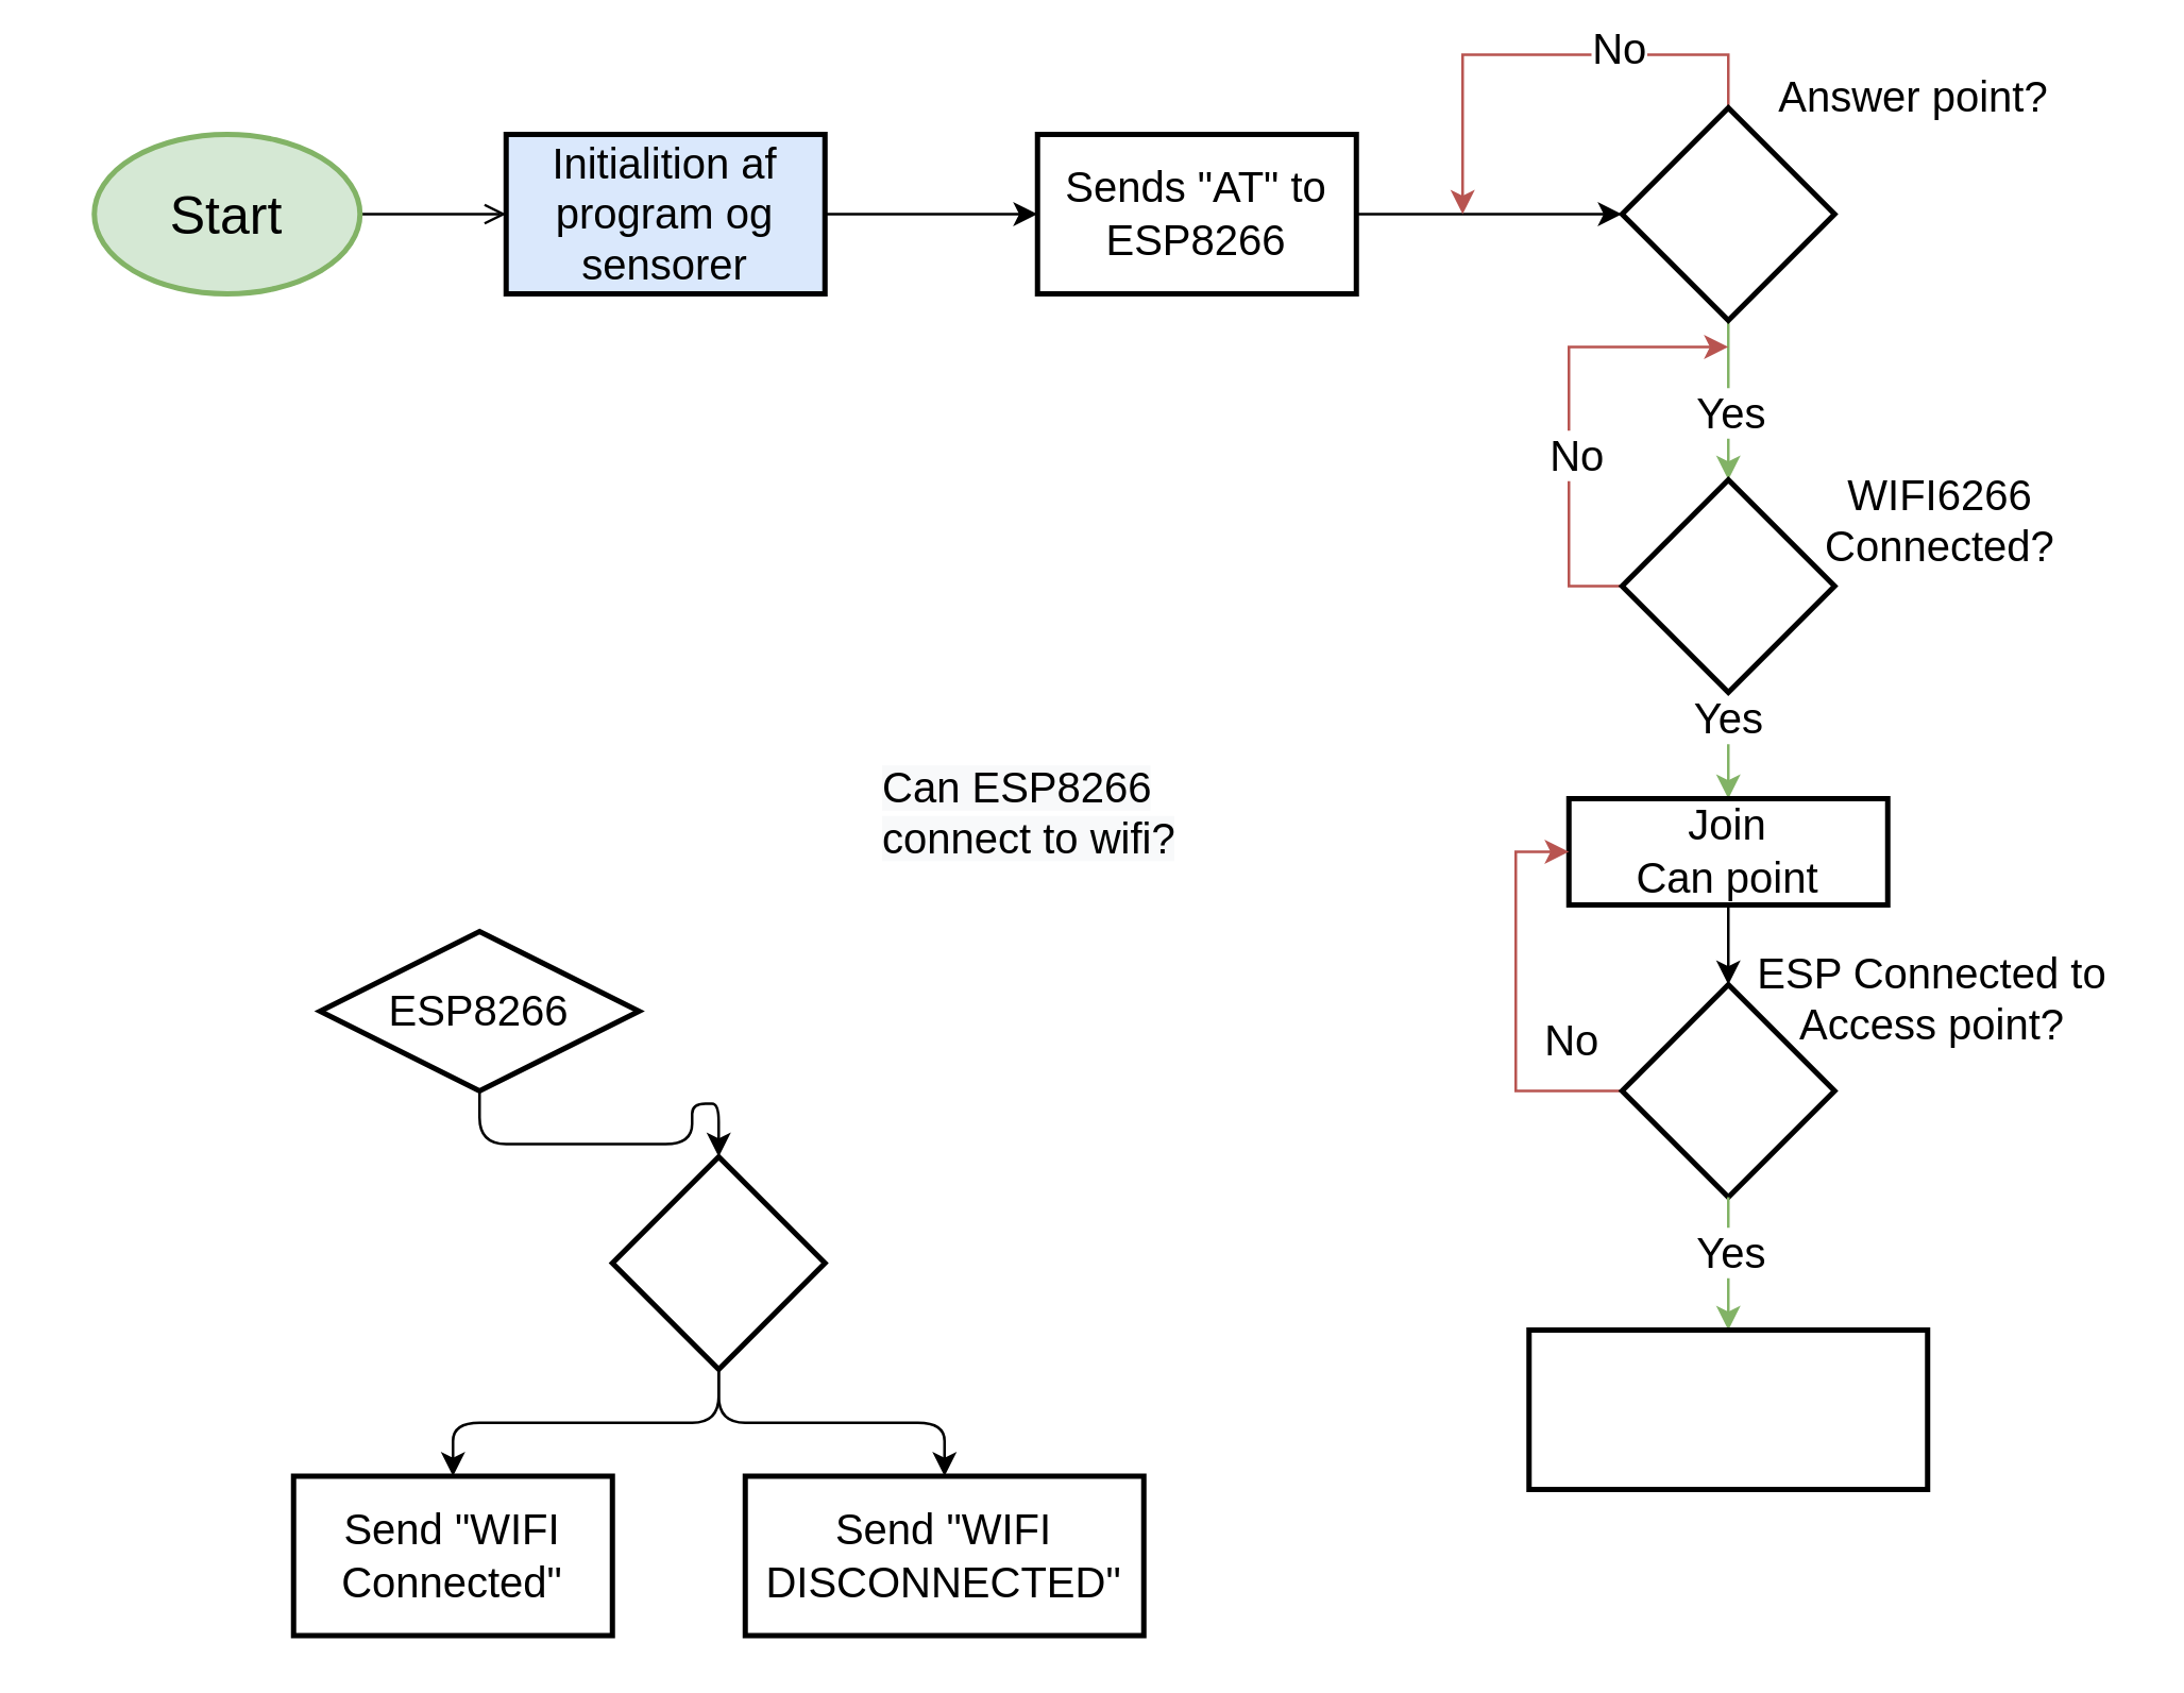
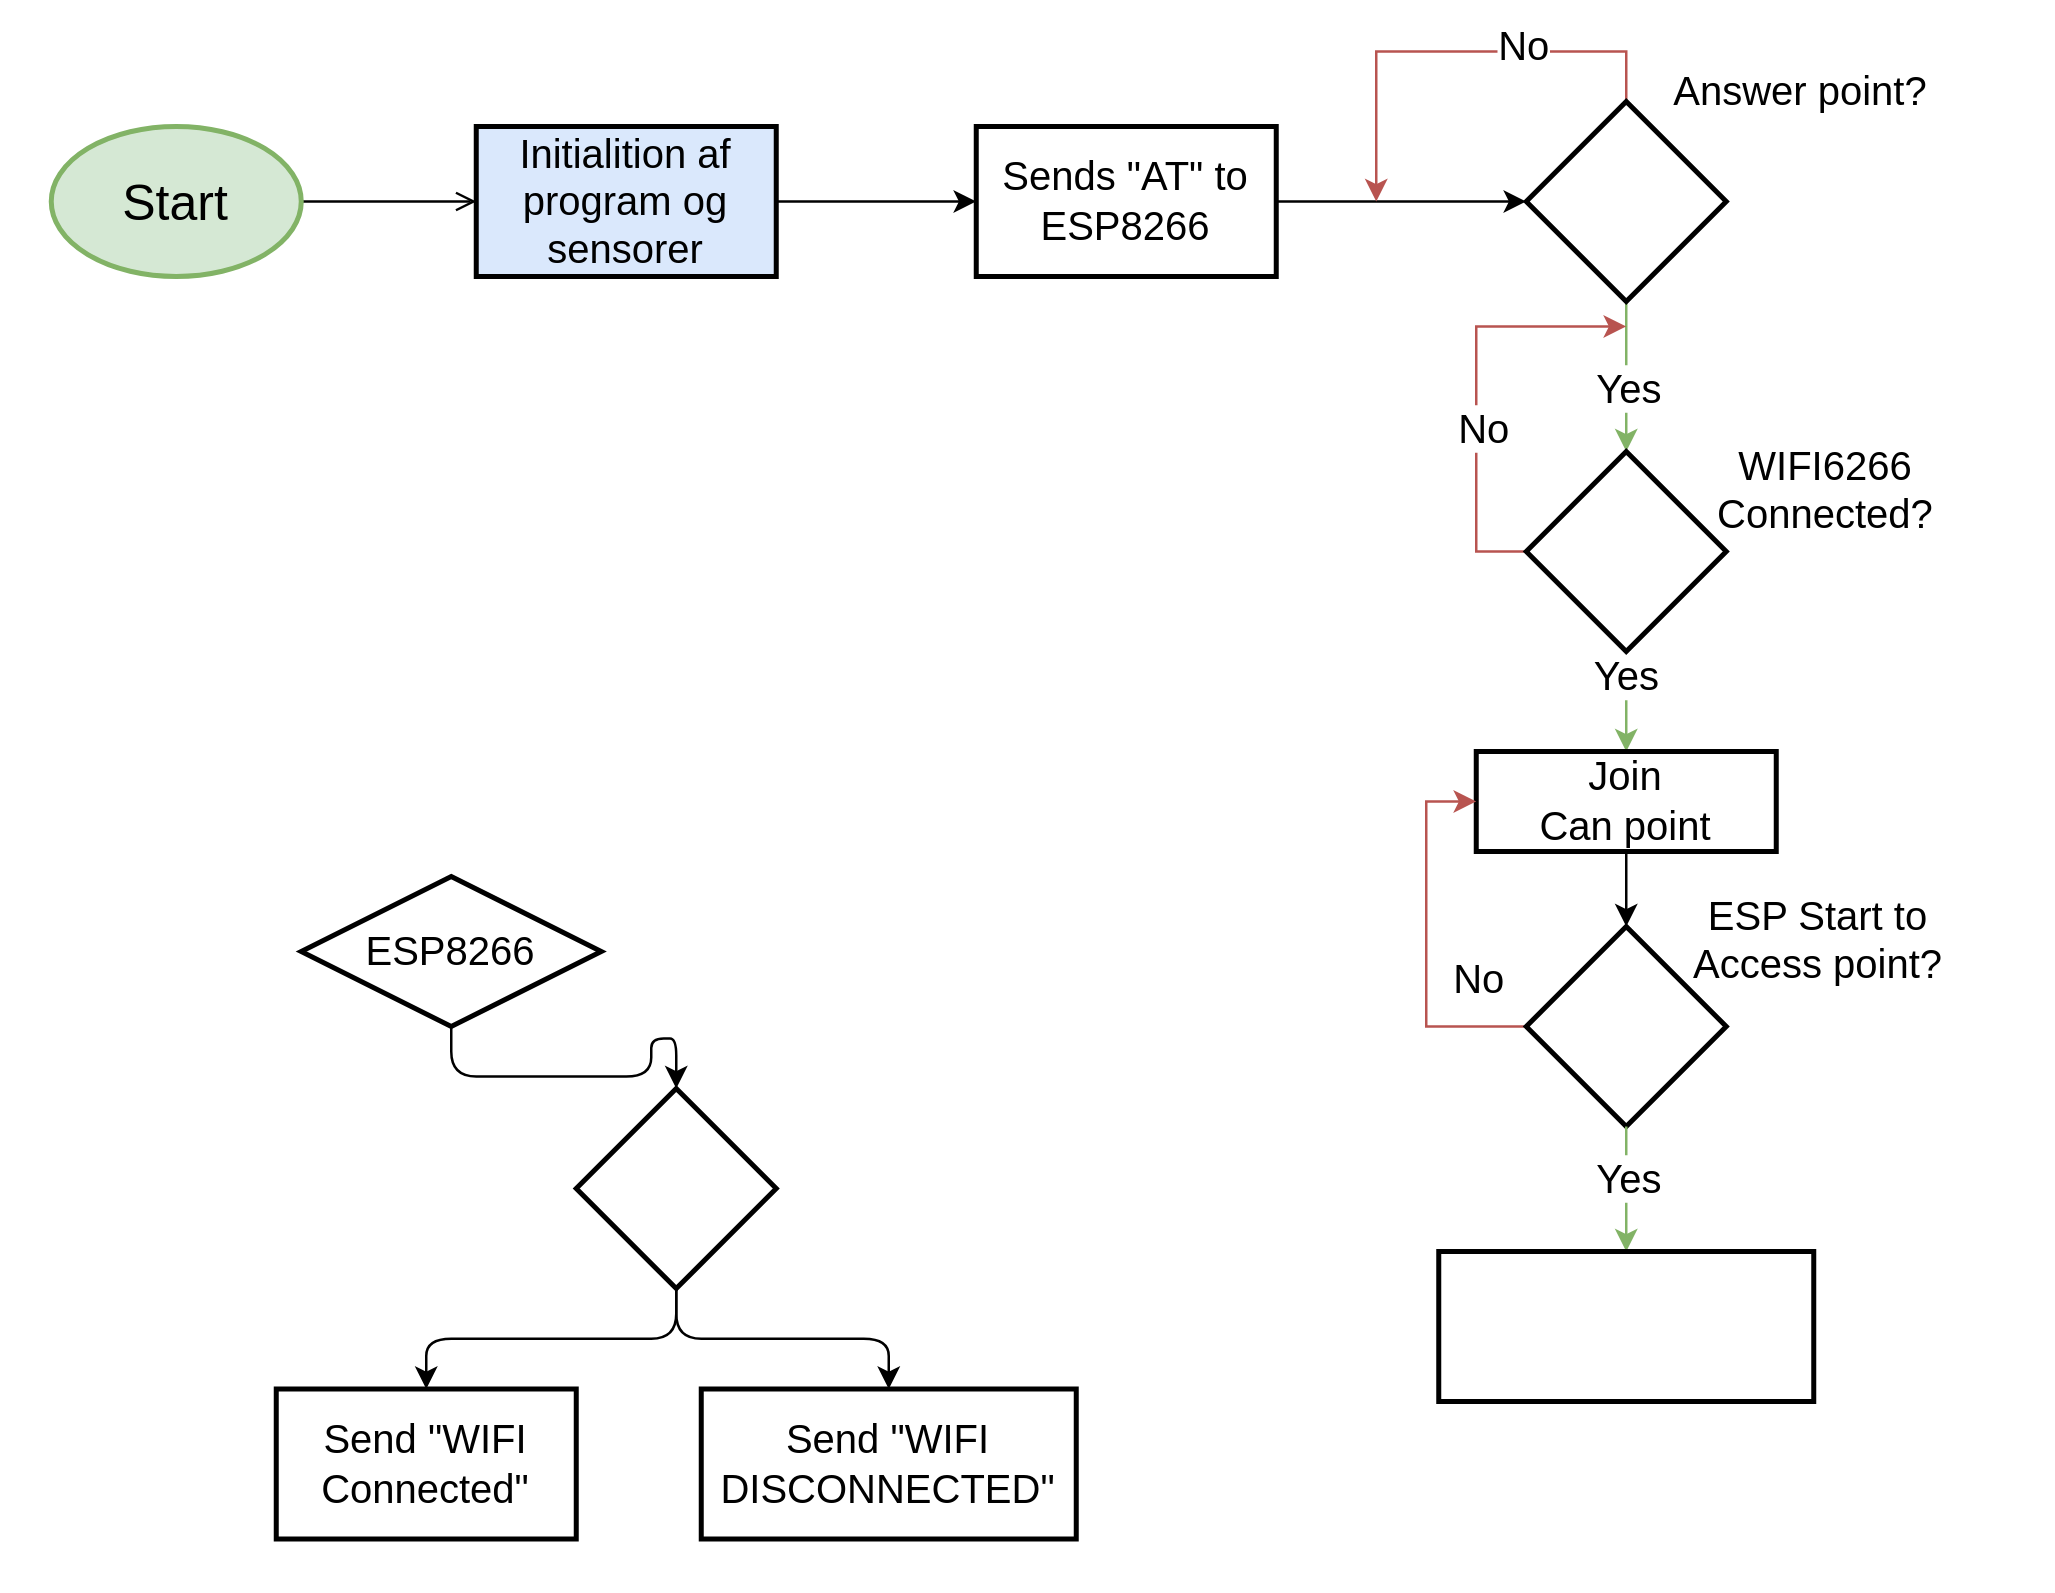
  <mxCell id="0" />
  <mxCell id="1" parent="0" />
  <mxCell id="2" value="" style="edgeStyle=orthogonalEdgeStyle;orthogonalLoop=1;jettySize=auto;html=1;endArrow=open;" edge="1" parent="1" source="3" target="5"><mxGeometry relative="1" as="geometry" /></mxCell>
- <mxCell id="3" value="&lt;font style=&quot;font-size: 20px&quot;&gt;Start&lt;/font&gt;" style="strokeWidth=2;html=1;shape=mxgraph.flowchart.start_1;whiteSpace=wrap;fillColor=#d5e8d4;strokeColor=#82b366;" vertex="1" parent="1"><mxGeometry x="35" y="50" width="100" height="60" as="geometry" /></mxCell>
+ <mxCell id="3" value="&lt;font style=&quot;font-size: 20px&quot;&gt;Start&lt;/font&gt;" style="strokeWidth=2;html=1;shape=mxgraph.flowchart.start_1;whiteSpace=wrap;fillColor=#d5e8d4;strokeColor=#82b366;" vertex="1" parent="1"><mxGeometry x="20" y="50" width="100" height="60" as="geometry" /></mxCell>
  <mxCell id="4" value="" style="edgeStyle=orthogonalEdgeStyle;orthogonalLoop=1;jettySize=auto;html=1;fontSize=16;" edge="1" parent="1" source="5" target="15"><mxGeometry relative="1" as="geometry" /></mxCell>
  <mxCell id="5" value="Initialition af program og sensorer" style="whiteSpace=wrap;html=1;strokeWidth=2;fontSize=16;fillColor=#dae8fc;" vertex="1" parent="1"><mxGeometry x="190" y="50" width="120" height="60" as="geometry" /></mxCell>
  <mxCell id="6" value="" style="edgeStyle=orthogonalEdgeStyle;orthogonalLoop=1;jettySize=auto;html=1;fontSize=16;" edge="1" parent="1" source="7" target="10"><mxGeometry relative="1" as="geometry" /></mxCell>
  <mxCell id="7" value="ESP8266" style="rhombus;whiteSpace=wrap;html=1;fontSize=16;strokeWidth=2;" vertex="1" parent="1"><mxGeometry x="120" y="350" width="120" height="60" as="geometry" /></mxCell>
  <mxCell id="8" value="" style="edgeStyle=orthogonalEdgeStyle;orthogonalLoop=1;jettySize=auto;html=1;fontSize=16;" edge="1" parent="1" source="10" target="12"><mxGeometry relative="1" as="geometry" /></mxCell>
  <mxCell id="9" style="edgeStyle=orthogonalEdgeStyle;orthogonalLoop=1;jettySize=auto;html=1;fontSize=16;" edge="1" parent="1" source="10" target="13"><mxGeometry relative="1" as="geometry" /></mxCell>
  <mxCell id="10" value="" style="rhombus;whiteSpace=wrap;html=1;fontSize=16;strokeWidth=2;" vertex="1" parent="1"><mxGeometry x="230" y="434.83" width="80" height="80" as="geometry" /></mxCell>
- <mxCell id="11" value="&lt;span style=&quot;color: rgb(0 , 0 , 0) ; font-family: &amp;#34;helvetica&amp;#34; ; font-size: 16px ; font-style: normal ; font-weight: 400 ; letter-spacing: normal ; text-align: center ; text-indent: 0px ; text-transform: none ; word-spacing: 0px ; background-color: rgb(248 , 249 , 250) ; display: inline ; float: none&quot;&gt;Can ESP8266&lt;br&gt;connect to wifi?&lt;/span&gt;" style="text;whiteSpace=wrap;html=1;fontSize=16;" vertex="1" parent="1"><mxGeometry x="330" y="280" width="120" height="50" as="geometry" /></mxCell>
  <mxCell id="12" value="Send &quot;WIFI Connected&quot;" style="whiteSpace=wrap;html=1;fontSize=16;strokeWidth=2;" vertex="1" parent="1"><mxGeometry x="110" y="555" width="120" height="60" as="geometry" /></mxCell>
  <mxCell id="13" value="Send &quot;WIFI DISCONNECTED&quot;" style="whiteSpace=wrap;html=1;fontSize=16;strokeWidth=2;" vertex="1" parent="1"><mxGeometry x="280" y="555" width="150" height="60" as="geometry" /></mxCell>
  <mxCell id="14" value="" style="edgeStyle=orthogonalEdgeStyle;orthogonalLoop=1;jettySize=auto;html=1;fontSize=16;" edge="1" parent="1" source="15" target="20"><mxGeometry relative="1" as="geometry" /></mxCell>
  <mxCell id="15" value="Sends &quot;AT&quot; to ESP8266" style="whiteSpace=wrap;html=1;fontSize=16;strokeWidth=2;" vertex="1" parent="1"><mxGeometry x="390" y="50" width="120" height="60" as="geometry" /></mxCell>
  <mxCell id="16" value="" style="edgeStyle=orthogonalEdgeStyle;rounded=0;orthogonalLoop=1;jettySize=auto;html=1;fontSize=16;fillColor=#d5e8d4;strokeColor=#82b366;entryX=0.5;entryY=0;entryDx=0;entryDy=0;" edge="1" parent="1" source="20" target="26"><mxGeometry relative="1" as="geometry"><mxPoint x="650" y="210" as="targetPoint" /></mxGeometry></mxCell>
  <mxCell id="17" value="Yes" style="edgeLabel;html=1;align=center;verticalAlign=middle;resizable=0;points=[];fontSize=16;" vertex="1" connectable="0" parent="16"><mxGeometry x="-0.204" y="1" relative="1" as="geometry"><mxPoint x="-1" y="10" as="offset" /></mxGeometry></mxCell>
  <mxCell id="18" style="edgeStyle=orthogonalEdgeStyle;rounded=0;orthogonalLoop=1;jettySize=auto;html=1;fontSize=16;fillColor=#f8cecc;strokeColor=#b85450;" edge="1" parent="1" source="20"><mxGeometry relative="1" as="geometry"><mxPoint x="550" y="80" as="targetPoint" /><Array as="points"><mxPoint x="650" y="20" /><mxPoint x="550" y="20" /></Array></mxGeometry></mxCell>
  <mxCell id="19" value="No" style="edgeLabel;html=1;align=center;verticalAlign=middle;resizable=0;points=[];fontSize=16;" vertex="1" connectable="0" parent="18"><mxGeometry x="-0.315" y="-2" relative="1" as="geometry"><mxPoint y="-1" as="offset" /></mxGeometry></mxCell>
  <mxCell id="20" value="" style="rhombus;whiteSpace=wrap;html=1;fontSize=16;strokeWidth=2;" vertex="1" parent="1"><mxGeometry x="610" y="40" width="80" height="80" as="geometry" /></mxCell>
  <mxCell id="21" value="&lt;div style=&quot;&quot;&gt;&lt;span&gt;&lt;font face=&quot;helvetica&quot;&gt;Answer point?&lt;/font&gt;&lt;/span&gt;&lt;/div&gt;" style="text;whiteSpace=wrap;html=1;fontSize=16;align=center;" vertex="1" parent="1"><mxGeometry x="650" y="20" width="140" height="50" as="geometry" /></mxCell>
  <mxCell id="22" value="Yes" style="edgeStyle=orthogonalEdgeStyle;rounded=0;orthogonalLoop=1;jettySize=auto;html=1;fontSize=16;fillColor=#d5e8d4;strokeColor=#82b366;entryX=0.5;entryY=0;entryDx=0;entryDy=0;" edge="1" parent="1" source="26" target="29"><mxGeometry x="-0.5" relative="1" as="geometry"><mxPoint x="650" y="300" as="targetPoint" /><mxPoint as="offset" /></mxGeometry></mxCell>
  <mxCell id="23" value="Yes" style="edgeLabel;html=1;align=center;verticalAlign=middle;resizable=0;points=[];fontSize=16;" vertex="1" connectable="0" parent="22"><mxGeometry x="-0.204" y="1" relative="1" as="geometry"><mxPoint x="1.67" y="-51" as="offset" /></mxGeometry></mxCell>
  <mxCell id="24" style="edgeStyle=orthogonalEdgeStyle;rounded=0;orthogonalLoop=1;jettySize=auto;html=1;fontSize=16;fillColor=#f8cecc;strokeColor=#b85450;exitX=0;exitY=0.5;exitDx=0;exitDy=0;" edge="1" parent="1" source="26"><mxGeometry relative="1" as="geometry"><mxPoint x="650" y="130" as="targetPoint" /><Array as="points"><mxPoint x="590" y="220" /><mxPoint x="590" y="130" /></Array></mxGeometry></mxCell>
  <mxCell id="25" value="No" style="edgeLabel;html=1;align=center;verticalAlign=middle;resizable=0;points=[];fontSize=16;" vertex="1" connectable="0" parent="24"><mxGeometry x="-0.315" y="-2" relative="1" as="geometry"><mxPoint y="-11.67" as="offset" /></mxGeometry></mxCell>
  <mxCell id="26" value="" style="rhombus;whiteSpace=wrap;html=1;fontSize=16;strokeWidth=2;" vertex="1" parent="1"><mxGeometry x="610" y="180" width="80" height="80" as="geometry" /></mxCell>
  <mxCell id="27" value="&lt;div&gt;&lt;span&gt;&lt;font face=&quot;helvetica&quot;&gt;WIFI6266 Connected?&lt;/font&gt;&lt;/span&gt;&lt;/div&gt;" style="text;whiteSpace=wrap;html=1;fontSize=16;align=center;" vertex="1" parent="1"><mxGeometry x="660" y="170" width="140" height="50" as="geometry" /></mxCell>
  <mxCell id="28" style="edgeStyle=orthogonalEdgeStyle;rounded=0;orthogonalLoop=1;jettySize=auto;html=1;fontSize=16;" edge="1" parent="1" source="29" target="32"><mxGeometry relative="1" as="geometry" /></mxCell>
  <mxCell id="29" value="Join&lt;br&gt;Can point" style="whiteSpace=wrap;html=1;fontSize=16;strokeWidth=2;" vertex="1" parent="1"><mxGeometry x="590" y="300" width="120" height="40" as="geometry" /></mxCell>
  <mxCell id="30" style="edgeStyle=orthogonalEdgeStyle;rounded=0;orthogonalLoop=1;jettySize=auto;html=1;fontSize=16;fillColor=#f8cecc;strokeColor=#b85450;exitX=0;exitY=0.5;exitDx=0;exitDy=0;entryX=0;entryY=0.5;entryDx=0;entryDy=0;" edge="1" parent="1" source="32" target="29"><mxGeometry relative="1" as="geometry"><mxPoint x="650" y="290" as="targetPoint" /><Array as="points"><mxPoint x="570" y="410" /><mxPoint x="570" y="320" /></Array></mxGeometry></mxCell>
  <mxCell id="31" value="No" style="edgeLabel;html=1;align=center;verticalAlign=middle;resizable=0;points=[];fontSize=16;" vertex="1" connectable="0" parent="30"><mxGeometry x="-0.315" y="-2" relative="1" as="geometry"><mxPoint x="18" y="-8.57" as="offset" /></mxGeometry></mxCell>
  <mxCell id="32" value="" style="rhombus;whiteSpace=wrap;html=1;fontSize=16;strokeWidth=2;" vertex="1" parent="1"><mxGeometry x="610" y="370" width="80" height="80" as="geometry" /></mxCell>
- <mxCell id="33" value="&lt;font face=&quot;helvetica&quot;&gt;ESP Connected to Access point?&lt;/font&gt;" style="text;whiteSpace=wrap;html=1;fontSize=16;align=center;" vertex="1" parent="1"><mxGeometry x="657" y="350" width="140" height="50" as="geometry" /></mxCell>
+ <mxCell id="33" value="&lt;font face=&quot;helvetica&quot;&gt;ESP Start to Access point?&lt;/font&gt;" style="text;whiteSpace=wrap;html=1;fontSize=16;align=center;" vertex="1" parent="1"><mxGeometry x="657" y="350" width="140" height="50" as="geometry" /></mxCell>
  <mxCell id="34" value="" style="edgeStyle=orthogonalEdgeStyle;rounded=0;orthogonalLoop=1;jettySize=auto;html=1;fontSize=16;fillColor=#d5e8d4;strokeColor=#82b366;exitX=0.5;exitY=1;exitDx=0;exitDy=0;entryX=0.5;entryY=0;entryDx=0;entryDy=0;" edge="1" parent="1" source="32" target="36"><mxGeometry relative="1" as="geometry"><mxPoint x="640" y="514.83" as="sourcePoint" /><mxPoint x="650" y="600" as="targetPoint" /><Array as="points" /></mxGeometry></mxCell>
  <mxCell id="35" value="Yes" style="edgeLabel;html=1;align=center;verticalAlign=middle;resizable=0;points=[];fontSize=16;" vertex="1" connectable="0" parent="34"><mxGeometry x="-0.204" y="1" relative="1" as="geometry"><mxPoint x="-1" as="offset" /></mxGeometry></mxCell>
  <mxCell id="36" value="" style="whiteSpace=wrap;html=1;fontSize=16;strokeWidth=2;" vertex="1" parent="1"><mxGeometry x="575" y="500" width="150" height="60" as="geometry" /></mxCell>
